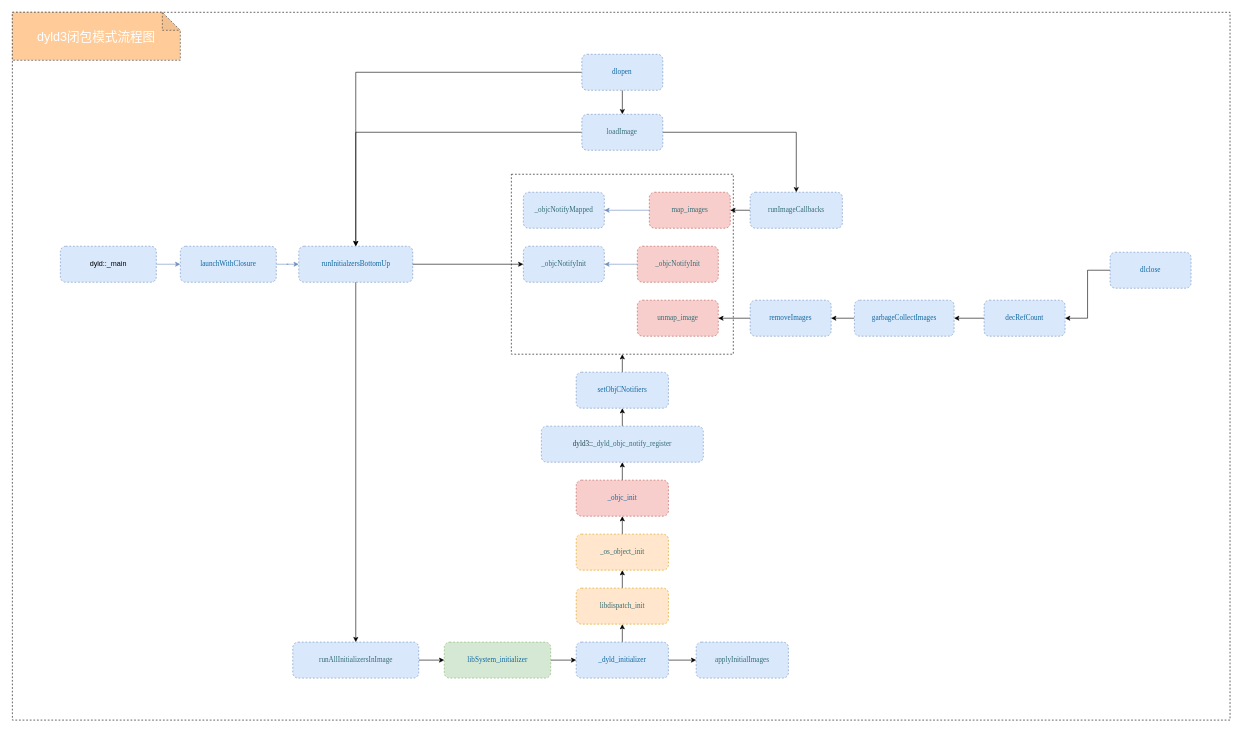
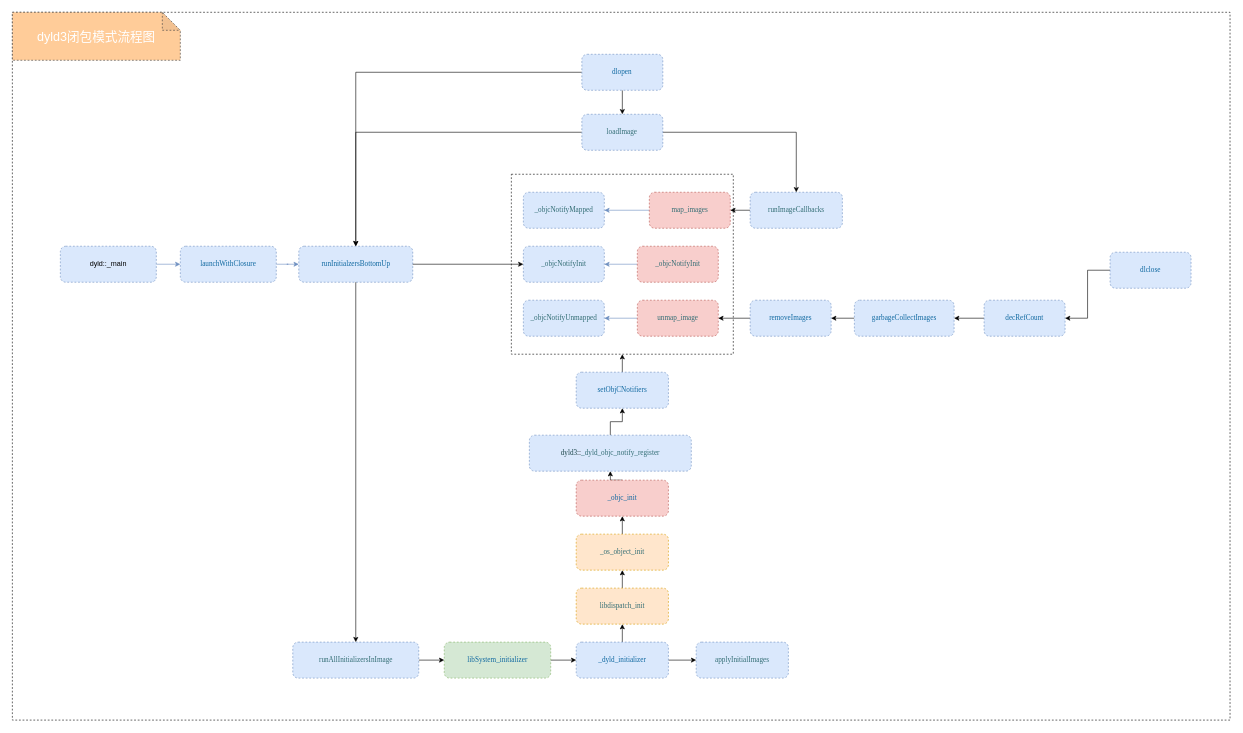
  <mxCell id="0" />
  <mxCell id="1" parent="0" />
  <mxCell id="2" value="" style="rounded=0;whiteSpace=wrap;html=1;dashed=1;labelBackgroundColor=none;" vertex="1" parent="1"><mxGeometry x="20" y="20" width="2030" height="1180" as="geometry" /></mxCell>
  <mxCell id="3" value="" style="rounded=0;whiteSpace=wrap;html=1;dashed=1;labelBackgroundColor=none;" vertex="1" parent="1"><mxGeometry x="851.88" y="290" width="370" height="300" as="geometry" /></mxCell>
  <mxCell id="4" value="" style="edgeStyle=orthogonalEdgeStyle;rounded=0;orthogonalLoop=1;jettySize=auto;html=1;fillColor=#dae8fc;strokeColor=#6c8ebf;labelBackgroundColor=none;" edge="1" parent="1" source="5" target="7"><mxGeometry relative="1" as="geometry" /></mxCell>
  <mxCell id="5" value="dyld::_main" style="rounded=1;whiteSpace=wrap;html=1;dashed=1;fillColor=#dae8fc;strokeColor=#6c8ebf;labelBackgroundColor=none;" vertex="1" parent="1"><mxGeometry x="100" y="410" width="160" height="60" as="geometry" /></mxCell>
  <mxCell id="6" value="" style="edgeStyle=orthogonalEdgeStyle;rounded=0;orthogonalLoop=1;jettySize=auto;html=1;fillColor=#dae8fc;strokeColor=#6c8ebf;labelBackgroundColor=none;" edge="1" parent="1" source="7" target="8"><mxGeometry relative="1" as="geometry" /></mxCell>
  <mxCell id="7" value="&lt;p style=&quot;margin: 0px; font-stretch: normal; line-height: normal; font-family: menlo; color: rgb(15, 104, 160);&quot;&gt;launchWithClosure&lt;/p&gt;" style="whiteSpace=wrap;html=1;rounded=1;dashed=1;fillColor=#dae8fc;strokeColor=#6c8ebf;labelBackgroundColor=none;" vertex="1" parent="1"><mxGeometry x="300" y="410" width="160" height="60" as="geometry" /></mxCell>
  <mxCell id="8" value="&lt;p style=&quot;margin: 0px; font-stretch: normal; line-height: normal; font-family: menlo; color: rgb(15, 104, 160);&quot;&gt;runInitialzersBottomUp&lt;/p&gt;" style="whiteSpace=wrap;html=1;rounded=1;dashed=1;fillColor=#dae8fc;strokeColor=#6c8ebf;labelBackgroundColor=none;" vertex="1" parent="1"><mxGeometry x="497.5" y="410" width="190" height="60" as="geometry" /></mxCell>
  <mxCell id="9" style="edgeStyle=orthogonalEdgeStyle;rounded=0;orthogonalLoop=1;jettySize=auto;html=1;exitX=1;exitY=0.5;exitDx=0;exitDy=0;entryX=0;entryY=0.5;entryDx=0;entryDy=0;labelBackgroundColor=none;" edge="1" parent="1" source="8" target="12"><mxGeometry relative="1" as="geometry"><mxPoint x="660" y="440" as="sourcePoint" /></mxGeometry></mxCell>
  <mxCell id="10" style="edgeStyle=orthogonalEdgeStyle;rounded=0;orthogonalLoop=1;jettySize=auto;html=1;entryX=0.5;entryY=0;entryDx=0;entryDy=0;labelBackgroundColor=none;exitX=0.5;exitY=1;exitDx=0;exitDy=0;" edge="1" parent="1" source="8" target="21"><mxGeometry relative="1" as="geometry"><mxPoint x="593" y="500" as="sourcePoint" /></mxGeometry></mxCell>
  <mxCell id="11" value="&lt;p style=&quot;margin: 0px; font-stretch: normal; line-height: normal; font-family: menlo; color: rgb(50, 109, 116);&quot;&gt;_objcNotifyMapped&lt;/p&gt;" style="whiteSpace=wrap;html=1;rounded=1;dashed=1;labelBackgroundColor=none;fillColor=#dae8fc;strokeColor=#6c8ebf;" vertex="1" parent="1"><mxGeometry x="871.88" y="320" width="135" height="60" as="geometry" /></mxCell>
  <mxCell id="12" value="&lt;p style=&quot;margin: 0px; font-style: normal; font-variant-caps: normal; font-weight: normal; font-stretch: normal; font-size: 12px; line-height: normal; font-family: menlo; color: rgb(50, 109, 116);&quot;&gt;_objcNotifyInit&lt;/p&gt;" style="whiteSpace=wrap;html=1;rounded=1;dashed=1;labelBackgroundColor=none;fillColor=#dae8fc;strokeColor=#6c8ebf;" vertex="1" parent="1"><mxGeometry x="871.88" y="410" width="135" height="60" as="geometry" /></mxCell>
+ <mxCell id="13" value="&lt;p style=&quot;margin: 0px; font-stretch: normal; line-height: normal; font-family: menlo; color: rgb(50, 109, 116);&quot;&gt;_objcNotifyUnmapped&lt;/p&gt;" style="whiteSpace=wrap;html=1;rounded=1;dashed=1;labelBackgroundColor=none;fillColor=#dae8fc;strokeColor=#6c8ebf;" vertex="1" parent="1"><mxGeometry x="871.88" y="500" width="135" height="60" as="geometry" /></mxCell>
  <mxCell id="14" style="edgeStyle=orthogonalEdgeStyle;rounded=0;orthogonalLoop=1;jettySize=auto;html=1;exitX=0;exitY=0.5;exitDx=0;exitDy=0;entryX=1;entryY=0.5;entryDx=0;entryDy=0;labelBackgroundColor=none;fillColor=#dae8fc;strokeColor=#6c8ebf;" edge="1" parent="1" source="15" target="11"><mxGeometry relative="1" as="geometry" /></mxCell>
  <mxCell id="15" value="&lt;p style=&quot;margin: 0px; font-stretch: normal; line-height: normal; font-family: menlo; color: rgb(50, 109, 116);&quot;&gt;map_images&lt;/p&gt;" style="whiteSpace=wrap;html=1;rounded=1;dashed=1;labelBackgroundColor=none;fillColor=#f8cecc;strokeColor=#b85450;" vertex="1" parent="1"><mxGeometry x="1081.88" y="320" width="135" height="60" as="geometry" /></mxCell>
  <mxCell id="16" style="edgeStyle=orthogonalEdgeStyle;rounded=0;orthogonalLoop=1;jettySize=auto;html=1;exitX=0;exitY=0.5;exitDx=0;exitDy=0;entryX=1;entryY=0.5;entryDx=0;entryDy=0;labelBackgroundColor=none;fillColor=#dae8fc;strokeColor=#6c8ebf;" edge="1" parent="1" source="17" target="12"><mxGeometry relative="1" as="geometry" /></mxCell>
  <mxCell id="17" value="&lt;p style=&quot;margin: 0px; font-style: normal; font-variant-caps: normal; font-weight: normal; font-stretch: normal; font-size: 12px; line-height: normal; font-family: menlo; color: rgb(50, 109, 116);&quot;&gt;_objcNotifyInit&lt;/p&gt;" style="whiteSpace=wrap;html=1;rounded=1;dashed=1;labelBackgroundColor=none;fillColor=#f8cecc;strokeColor=#b85450;" vertex="1" parent="1"><mxGeometry x="1061.88" y="410" width="135" height="60" as="geometry" /></mxCell>
+ <mxCell id="18" style="edgeStyle=orthogonalEdgeStyle;rounded=0;orthogonalLoop=1;jettySize=auto;html=1;exitX=0;exitY=0.5;exitDx=0;exitDy=0;entryX=1;entryY=0.5;entryDx=0;entryDy=0;labelBackgroundColor=none;fillColor=#dae8fc;strokeColor=#6c8ebf;" edge="1" parent="1" source="19" target="13"><mxGeometry relative="1" as="geometry" /></mxCell>
  <mxCell id="19" value="&lt;p style=&quot;margin: 0px; font-stretch: normal; line-height: normal; font-family: menlo; color: rgb(50, 109, 116);&quot;&gt;unmap_image&lt;/p&gt;" style="whiteSpace=wrap;html=1;rounded=1;dashed=1;labelBackgroundColor=none;fillColor=#f8cecc;strokeColor=#b85450;" vertex="1" parent="1"><mxGeometry x="1061.88" y="500" width="135" height="60" as="geometry" /></mxCell>
  <mxCell id="20" value="" style="edgeStyle=orthogonalEdgeStyle;rounded=0;orthogonalLoop=1;jettySize=auto;html=1;labelBackgroundColor=none;" edge="1" parent="1" source="21" target="23"><mxGeometry relative="1" as="geometry" /></mxCell>
  <mxCell id="21" value="&lt;p style=&quot;margin: 0px; font-stretch: normal; line-height: normal; font-family: menlo; color: rgb(50, 109, 116);&quot;&gt;runAllInitializersInImage&lt;/p&gt;" style="whiteSpace=wrap;html=1;rounded=1;dashed=1;fillColor=#dae8fc;strokeColor=#6c8ebf;labelBackgroundColor=none;" vertex="1" parent="1"><mxGeometry x="487.5" y="1070" width="210" height="60" as="geometry" /></mxCell>
  <mxCell id="22" value="" style="edgeStyle=orthogonalEdgeStyle;rounded=0;orthogonalLoop=1;jettySize=auto;html=1;labelBackgroundColor=none;" edge="1" parent="1" source="23" target="26"><mxGeometry relative="1" as="geometry" /></mxCell>
  <mxCell id="23" value="&lt;p style=&quot;margin: 0px; font-stretch: normal; line-height: normal; font-family: menlo; color: rgb(15, 104, 160);&quot;&gt;libSystem_initializer&lt;/p&gt;" style="whiteSpace=wrap;html=1;rounded=1;dashed=1;fillColor=#d5e8d4;strokeColor=#82b366;labelBackgroundColor=none;" vertex="1" parent="1"><mxGeometry x="740" y="1070" width="177.5" height="60" as="geometry" /></mxCell>
  <mxCell id="24" style="edgeStyle=orthogonalEdgeStyle;rounded=0;orthogonalLoop=1;jettySize=auto;html=1;exitX=0.5;exitY=0;exitDx=0;exitDy=0;entryX=0.5;entryY=1;entryDx=0;entryDy=0;labelBackgroundColor=none;" edge="1" parent="1" source="26" target="31"><mxGeometry relative="1" as="geometry" /></mxCell>
  <mxCell id="25" style="edgeStyle=orthogonalEdgeStyle;rounded=0;orthogonalLoop=1;jettySize=auto;html=1;exitX=1;exitY=0.5;exitDx=0;exitDy=0;entryX=0;entryY=0.5;entryDx=0;entryDy=0;labelBackgroundColor=none;" edge="1" parent="1" source="26" target="27"><mxGeometry relative="1" as="geometry" /></mxCell>
  <mxCell id="26" value="&lt;p style=&quot;margin: 0px; font-style: normal; font-variant-caps: normal; font-weight: normal; font-stretch: normal; font-size: 12px; line-height: normal; font-family: menlo; color: rgb(15, 104, 160);&quot;&gt;_dyld_initializer&lt;/p&gt;" style="whiteSpace=wrap;html=1;rounded=1;dashed=1;fillColor=#dae8fc;strokeColor=#6c8ebf;labelBackgroundColor=none;" vertex="1" parent="1"><mxGeometry x="960" y="1070" width="153.75" height="60" as="geometry" /></mxCell>
  <mxCell id="27" value="&lt;p style=&quot;margin: 0px; font-stretch: normal; line-height: normal; font-family: menlo; color: rgb(50, 109, 116);&quot;&gt;applyInitialImages&lt;/p&gt;" style="whiteSpace=wrap;html=1;rounded=1;dashed=1;fillColor=#dae8fc;strokeColor=#6c8ebf;labelBackgroundColor=none;" vertex="1" parent="1"><mxGeometry x="1160" y="1070" width="153.75" height="60" as="geometry" /></mxCell>
  <mxCell id="28" style="edgeStyle=orthogonalEdgeStyle;rounded=0;orthogonalLoop=1;jettySize=auto;html=1;exitX=0;exitY=0.5;exitDx=0;exitDy=0;entryX=1;entryY=0.5;entryDx=0;entryDy=0;labelBackgroundColor=none;" edge="1" parent="1" source="29" target="15"><mxGeometry relative="1" as="geometry" /></mxCell>
  <mxCell id="29" value="&lt;p style=&quot;margin: 0px; font-stretch: normal; line-height: normal; font-family: menlo; color: rgb(50, 109, 116);&quot;&gt;runImageCallbacks&lt;/p&gt;" style="whiteSpace=wrap;html=1;rounded=1;dashed=1;fillColor=#dae8fc;strokeColor=#6c8ebf;labelBackgroundColor=none;" vertex="1" parent="1"><mxGeometry x="1250" y="320" width="153.75" height="60" as="geometry" /></mxCell>
  <mxCell id="30" style="edgeStyle=orthogonalEdgeStyle;rounded=0;orthogonalLoop=1;jettySize=auto;html=1;exitX=0.5;exitY=0;exitDx=0;exitDy=0;entryX=0.5;entryY=1;entryDx=0;entryDy=0;labelBackgroundColor=none;" edge="1" parent="1" source="31" target="33"><mxGeometry relative="1" as="geometry" /></mxCell>
  <mxCell id="31" value="&lt;p style=&quot;margin: 0px; font-stretch: normal; line-height: normal; font-family: menlo; color: rgb(50, 109, 116);&quot;&gt;libdispatch_init&lt;/p&gt;" style="whiteSpace=wrap;html=1;rounded=1;dashed=1;fillColor=#ffe6cc;strokeColor=#d79b00;labelBackgroundColor=none;" vertex="1" parent="1"><mxGeometry x="960" y="980" width="153.75" height="60" as="geometry" /></mxCell>
  <mxCell id="32" style="edgeStyle=orthogonalEdgeStyle;rounded=0;orthogonalLoop=1;jettySize=auto;html=1;exitX=0.5;exitY=0;exitDx=0;exitDy=0;entryX=0.5;entryY=1;entryDx=0;entryDy=0;labelBackgroundColor=none;" edge="1" parent="1" source="33" target="35"><mxGeometry relative="1" as="geometry" /></mxCell>
  <mxCell id="33" value="&lt;p style=&quot;margin: 0px; font-stretch: normal; line-height: normal; font-family: menlo; color: rgb(50, 109, 116);&quot;&gt;_os_object_init&lt;/p&gt;" style="whiteSpace=wrap;html=1;rounded=1;dashed=1;fillColor=#ffe6cc;strokeColor=#d79b00;labelBackgroundColor=none;" vertex="1" parent="1"><mxGeometry x="960" y="890" width="153.75" height="60" as="geometry" /></mxCell>
  <mxCell id="34" style="edgeStyle=orthogonalEdgeStyle;rounded=0;orthogonalLoop=1;jettySize=auto;html=1;exitX=0.5;exitY=0;exitDx=0;exitDy=0;entryX=0.5;entryY=1;entryDx=0;entryDy=0;labelBackgroundColor=none;" edge="1" parent="1" source="35" target="37"><mxGeometry relative="1" as="geometry" /></mxCell>
  <mxCell id="35" value="&lt;p style=&quot;margin: 0px; font-stretch: normal; line-height: normal; font-family: menlo; color: rgb(15, 104, 160);&quot;&gt;_objc_init&lt;/p&gt;" style="whiteSpace=wrap;html=1;rounded=1;dashed=1;fillColor=#f8cecc;strokeColor=#b85450;labelBackgroundColor=none;" vertex="1" parent="1"><mxGeometry x="960" y="800" width="153.75" height="60" as="geometry" /></mxCell>
  <mxCell id="36" style="edgeStyle=orthogonalEdgeStyle;rounded=0;orthogonalLoop=1;jettySize=auto;html=1;exitX=0.5;exitY=0;exitDx=0;exitDy=0;entryX=0.5;entryY=1;entryDx=0;entryDy=0;labelBackgroundColor=none;" edge="1" parent="1" source="37" target="39"><mxGeometry relative="1" as="geometry" /></mxCell>
- <mxCell id="37" value="&lt;p style=&quot;margin: 0px; font-stretch: normal; line-height: normal; font-family: menlo; color: rgb(50, 109, 116);&quot;&gt;&lt;span style=&quot;color: #1c464a&quot;&gt;dyld3&lt;/span&gt;&lt;span style=&quot;color: rgba(0 , 0 , 0 , 0.85)&quot;&gt;::&lt;/span&gt;_dyld_objc_notify_register&lt;/p&gt;" style="whiteSpace=wrap;html=1;rounded=1;dashed=1;fillColor=#dae8fc;strokeColor=#6c8ebf;labelBackgroundColor=none;" vertex="1" parent="1"><mxGeometry x="901.87" y="710" width="270" height="60" as="geometry" /></mxCell>
+ <mxCell id="37" value="&lt;p style=&quot;margin: 0px; font-stretch: normal; line-height: normal; font-family: menlo; color: rgb(50, 109, 116);&quot;&gt;&lt;span style=&quot;color: #1c464a&quot;&gt;dyld3&lt;/span&gt;&lt;span style=&quot;color: rgba(0 , 0 , 0 , 0.85)&quot;&gt;::&lt;/span&gt;_dyld_objc_notify_register&lt;/p&gt;" style="whiteSpace=wrap;html=1;rounded=1;dashed=1;fillColor=#dae8fc;strokeColor=#6c8ebf;labelBackgroundColor=none;" vertex="1" parent="1"><mxGeometry x="881.87" y="725" width="270" height="60" as="geometry" /></mxCell>
  <mxCell id="38" style="edgeStyle=orthogonalEdgeStyle;rounded=0;orthogonalLoop=1;jettySize=auto;html=1;exitX=0.5;exitY=0;exitDx=0;exitDy=0;entryX=0.5;entryY=1;entryDx=0;entryDy=0;labelBackgroundColor=none;" edge="1" parent="1" source="39" target="3"><mxGeometry relative="1" as="geometry" /></mxCell>
  <mxCell id="39" value="&lt;p style=&quot;margin: 0px; font-stretch: normal; line-height: normal; font-family: menlo; color: rgb(15, 104, 160);&quot;&gt;setObjCNotifiers&lt;/p&gt;" style="whiteSpace=wrap;html=1;rounded=1;dashed=1;fillColor=#dae8fc;strokeColor=#6c8ebf;labelBackgroundColor=none;" vertex="1" parent="1"><mxGeometry x="960.01" y="620" width="153.75" height="60" as="geometry" /></mxCell>
  <mxCell id="40" style="edgeStyle=orthogonalEdgeStyle;rounded=0;orthogonalLoop=1;jettySize=auto;html=1;exitX=0.5;exitY=1;exitDx=0;exitDy=0;entryX=0.5;entryY=0;entryDx=0;entryDy=0;labelBackgroundColor=none;" edge="1" parent="1" source="42" target="45"><mxGeometry relative="1" as="geometry" /></mxCell>
  <mxCell id="41" style="edgeStyle=orthogonalEdgeStyle;rounded=0;orthogonalLoop=1;jettySize=auto;html=1;exitX=0;exitY=0.5;exitDx=0;exitDy=0;entryX=0.5;entryY=0;entryDx=0;entryDy=0;labelBackgroundColor=none;" edge="1" parent="1" source="42" target="8"><mxGeometry relative="1" as="geometry" /></mxCell>
  <mxCell id="42" value="&lt;p style=&quot;margin: 0px; font-stretch: normal; line-height: normal; font-family: menlo; color: rgb(15, 104, 160);&quot;&gt;dlopen&lt;/p&gt;" style="whiteSpace=wrap;html=1;rounded=1;dashed=1;labelBackgroundColor=none;fillColor=#dae8fc;strokeColor=#6c8ebf;" vertex="1" parent="1"><mxGeometry x="969.39" y="90" width="135" height="60" as="geometry" /></mxCell>
  <mxCell id="43" style="edgeStyle=orthogonalEdgeStyle;rounded=0;orthogonalLoop=1;jettySize=auto;html=1;exitX=1;exitY=0.5;exitDx=0;exitDy=0;entryX=0.5;entryY=0;entryDx=0;entryDy=0;labelBackgroundColor=none;" edge="1" parent="1" source="45" target="29"><mxGeometry relative="1" as="geometry" /></mxCell>
  <mxCell id="44" style="edgeStyle=orthogonalEdgeStyle;rounded=0;orthogonalLoop=1;jettySize=auto;html=1;exitX=0;exitY=0.5;exitDx=0;exitDy=0;entryX=0.5;entryY=0;entryDx=0;entryDy=0;labelBackgroundColor=none;" edge="1" parent="1" source="45" target="8"><mxGeometry relative="1" as="geometry" /></mxCell>
  <mxCell id="45" value="&lt;p style=&quot;margin: 0px; font-stretch: normal; line-height: normal; font-family: menlo; color: rgb(50, 109, 116);&quot;&gt;loadImage&lt;/p&gt;" style="whiteSpace=wrap;html=1;rounded=1;dashed=1;labelBackgroundColor=none;fillColor=#dae8fc;strokeColor=#6c8ebf;" vertex="1" parent="1"><mxGeometry x="969.39" y="190" width="135" height="60" as="geometry" /></mxCell>
  <mxCell id="46" style="edgeStyle=orthogonalEdgeStyle;rounded=0;orthogonalLoop=1;jettySize=auto;html=1;exitX=0;exitY=0.5;exitDx=0;exitDy=0;entryX=1;entryY=0.5;entryDx=0;entryDy=0;labelBackgroundColor=none;" edge="1" parent="1" source="47" target="19"><mxGeometry relative="1" as="geometry" /></mxCell>
  <mxCell id="47" value="&lt;p style=&quot;margin: 0px; font-stretch: normal; line-height: normal; font-family: menlo; color: rgb(15, 104, 160);&quot;&gt;removeImages&lt;/p&gt;" style="whiteSpace=wrap;html=1;rounded=1;dashed=1;labelBackgroundColor=none;fillColor=#dae8fc;strokeColor=#6c8ebf;" vertex="1" parent="1"><mxGeometry x="1250" y="500" width="135" height="60" as="geometry" /></mxCell>
  <mxCell id="48" style="edgeStyle=orthogonalEdgeStyle;rounded=0;orthogonalLoop=1;jettySize=auto;html=1;exitX=0;exitY=0.5;exitDx=0;exitDy=0;entryX=1;entryY=0.5;entryDx=0;entryDy=0;labelBackgroundColor=none;" edge="1" parent="1" source="49" target="47"><mxGeometry relative="1" as="geometry" /></mxCell>
  <mxCell id="49" value="&lt;p style=&quot;margin: 0px; font-stretch: normal; line-height: normal; font-family: menlo; color: rgb(15, 104, 160);&quot;&gt;garbageCollectImages&lt;/p&gt;" style="whiteSpace=wrap;html=1;rounded=1;dashed=1;labelBackgroundColor=none;fillColor=#dae8fc;strokeColor=#6c8ebf;" vertex="1" parent="1"><mxGeometry x="1423.75" y="500" width="166.25" height="60" as="geometry" /></mxCell>
  <mxCell id="50" style="edgeStyle=orthogonalEdgeStyle;rounded=0;orthogonalLoop=1;jettySize=auto;html=1;exitX=0;exitY=0.5;exitDx=0;exitDy=0;entryX=1;entryY=0.5;entryDx=0;entryDy=0;labelBackgroundColor=none;" edge="1" parent="1" source="51" target="49"><mxGeometry relative="1" as="geometry" /></mxCell>
  <mxCell id="51" value="&lt;p style=&quot;margin: 0px; font-stretch: normal; line-height: normal; font-family: menlo; color: rgb(15, 104, 160);&quot;&gt;decRefCount&lt;/p&gt;" style="whiteSpace=wrap;html=1;rounded=1;dashed=1;labelBackgroundColor=none;fillColor=#dae8fc;strokeColor=#6c8ebf;" vertex="1" parent="1"><mxGeometry x="1640" y="500" width="135" height="60" as="geometry" /></mxCell>
  <mxCell id="52" style="edgeStyle=orthogonalEdgeStyle;rounded=0;orthogonalLoop=1;jettySize=auto;html=1;exitX=0;exitY=0.5;exitDx=0;exitDy=0;entryX=1;entryY=0.5;entryDx=0;entryDy=0;labelBackgroundColor=none;" edge="1" parent="1" source="53" target="51"><mxGeometry relative="1" as="geometry" /></mxCell>
  <mxCell id="53" value="&lt;p style=&quot;margin: 0px; font-stretch: normal; line-height: normal; font-family: menlo; color: rgb(15, 104, 160);&quot;&gt;dlclose&lt;/p&gt;" style="whiteSpace=wrap;html=1;rounded=1;dashed=1;labelBackgroundColor=none;fillColor=#dae8fc;strokeColor=#6c8ebf;" vertex="1" parent="1"><mxGeometry x="1850" y="420" width="135" height="60" as="geometry" /></mxCell>
  <mxCell id="54" value="dyld3闭包模式流程图" style="shape=note;whiteSpace=wrap;html=1;backgroundOutline=1;darkOpacity=0.05;dashed=1;labelBackgroundColor=none;fillColor=#ffcc99;strokeColor=#36393d;fontColor=#FFFFFF;fontSize=21;" vertex="1" parent="1"><mxGeometry x="20" y="20" width="280" height="80" as="geometry" /></mxCell>
